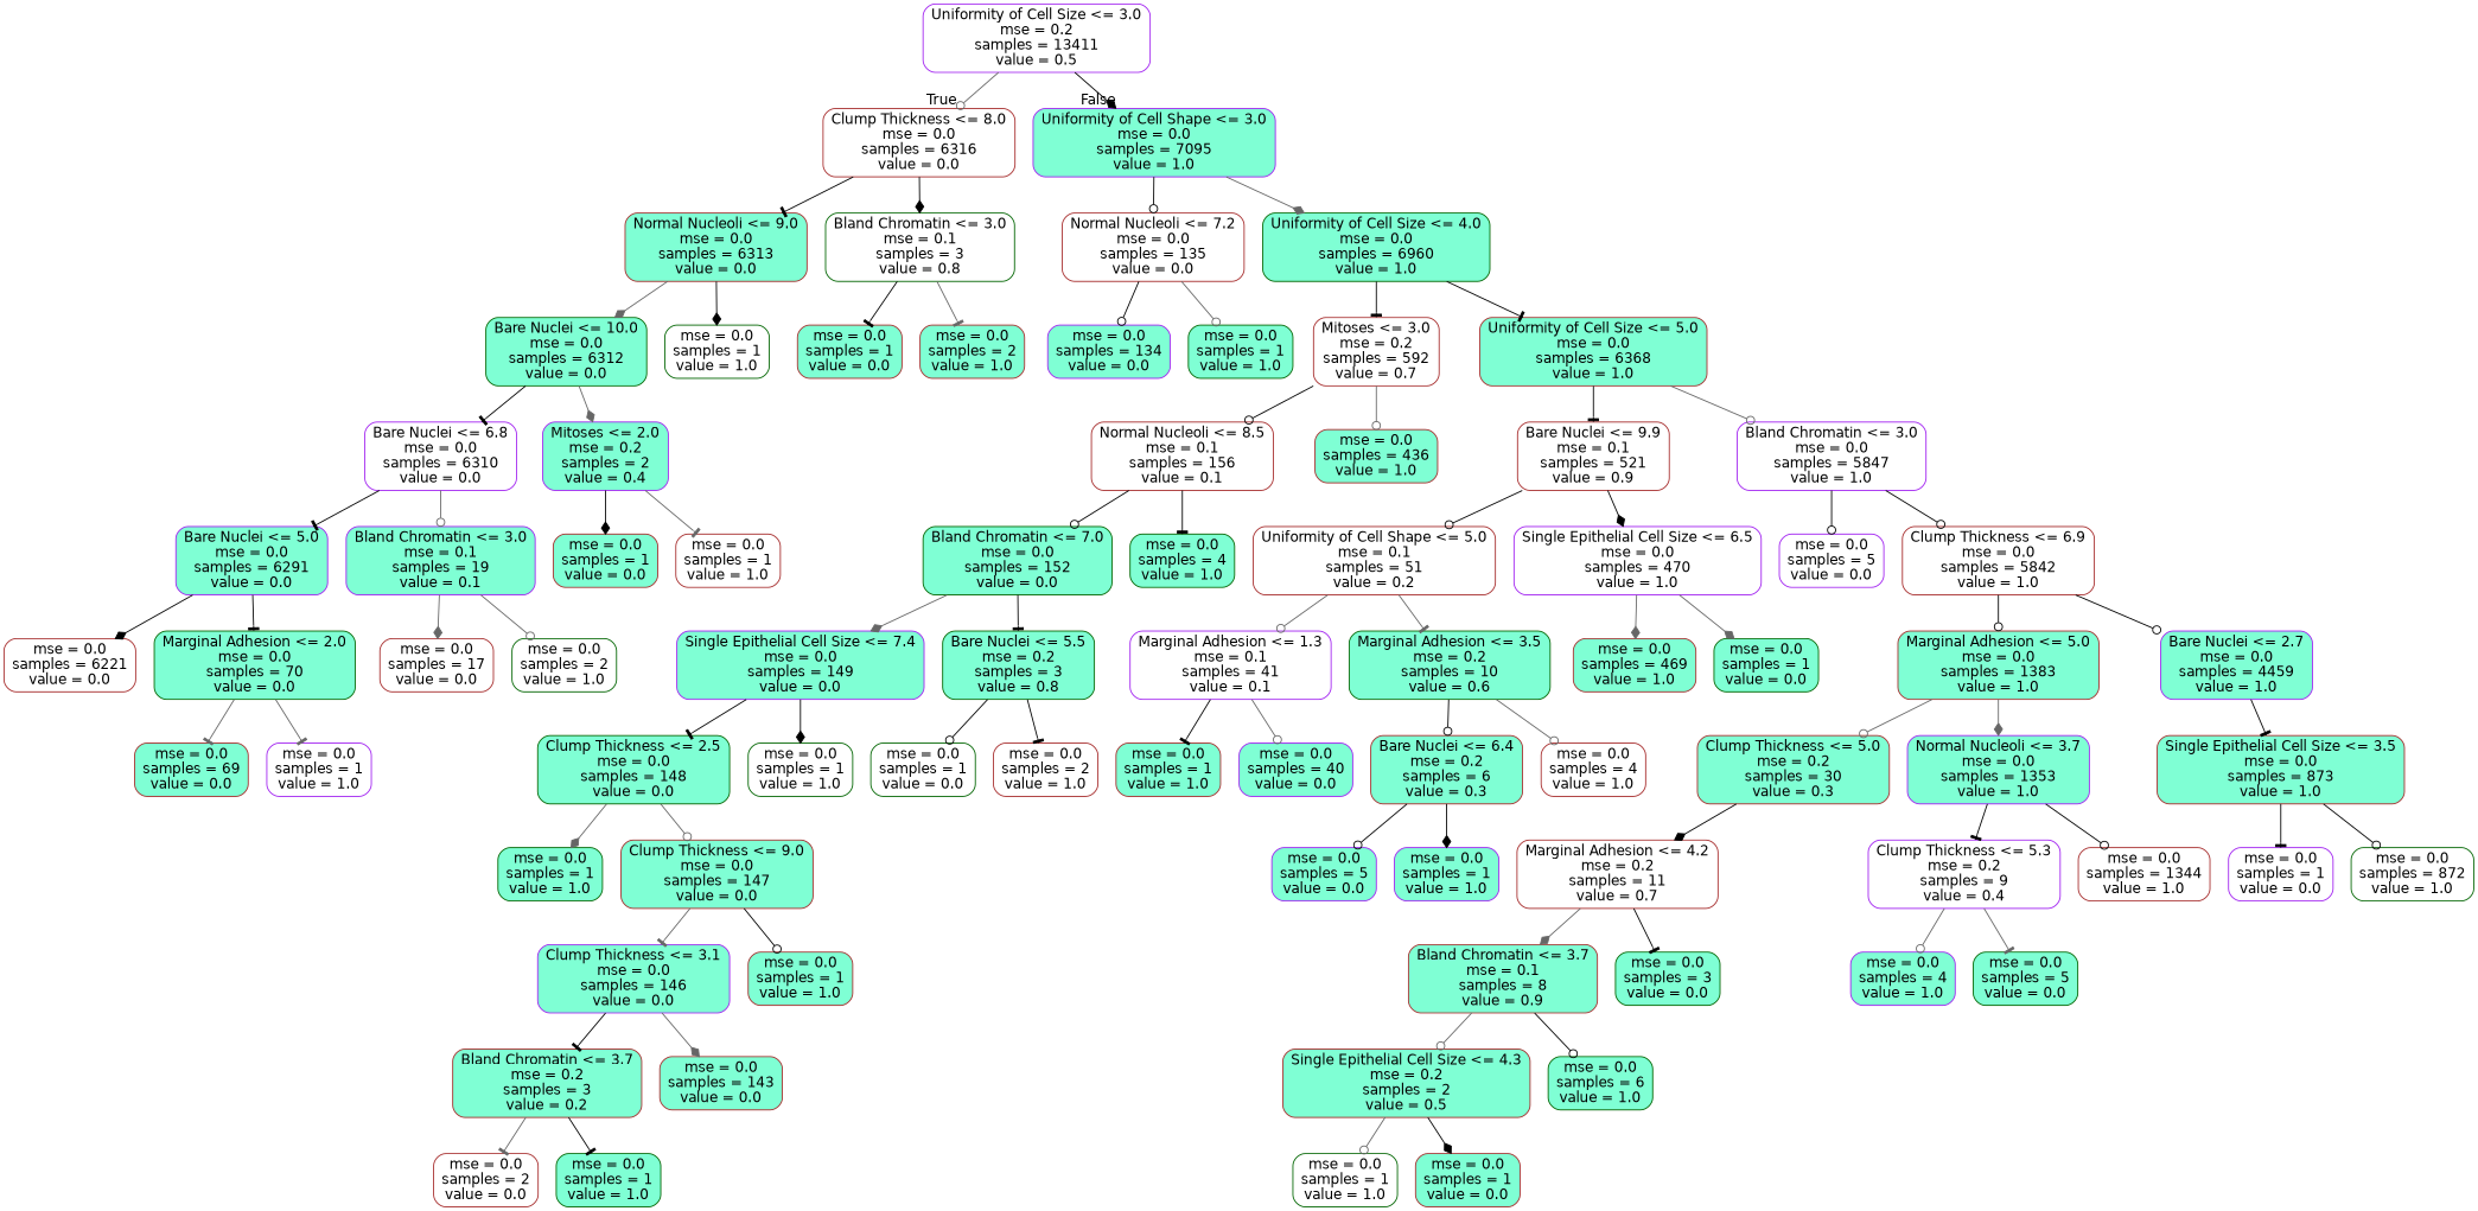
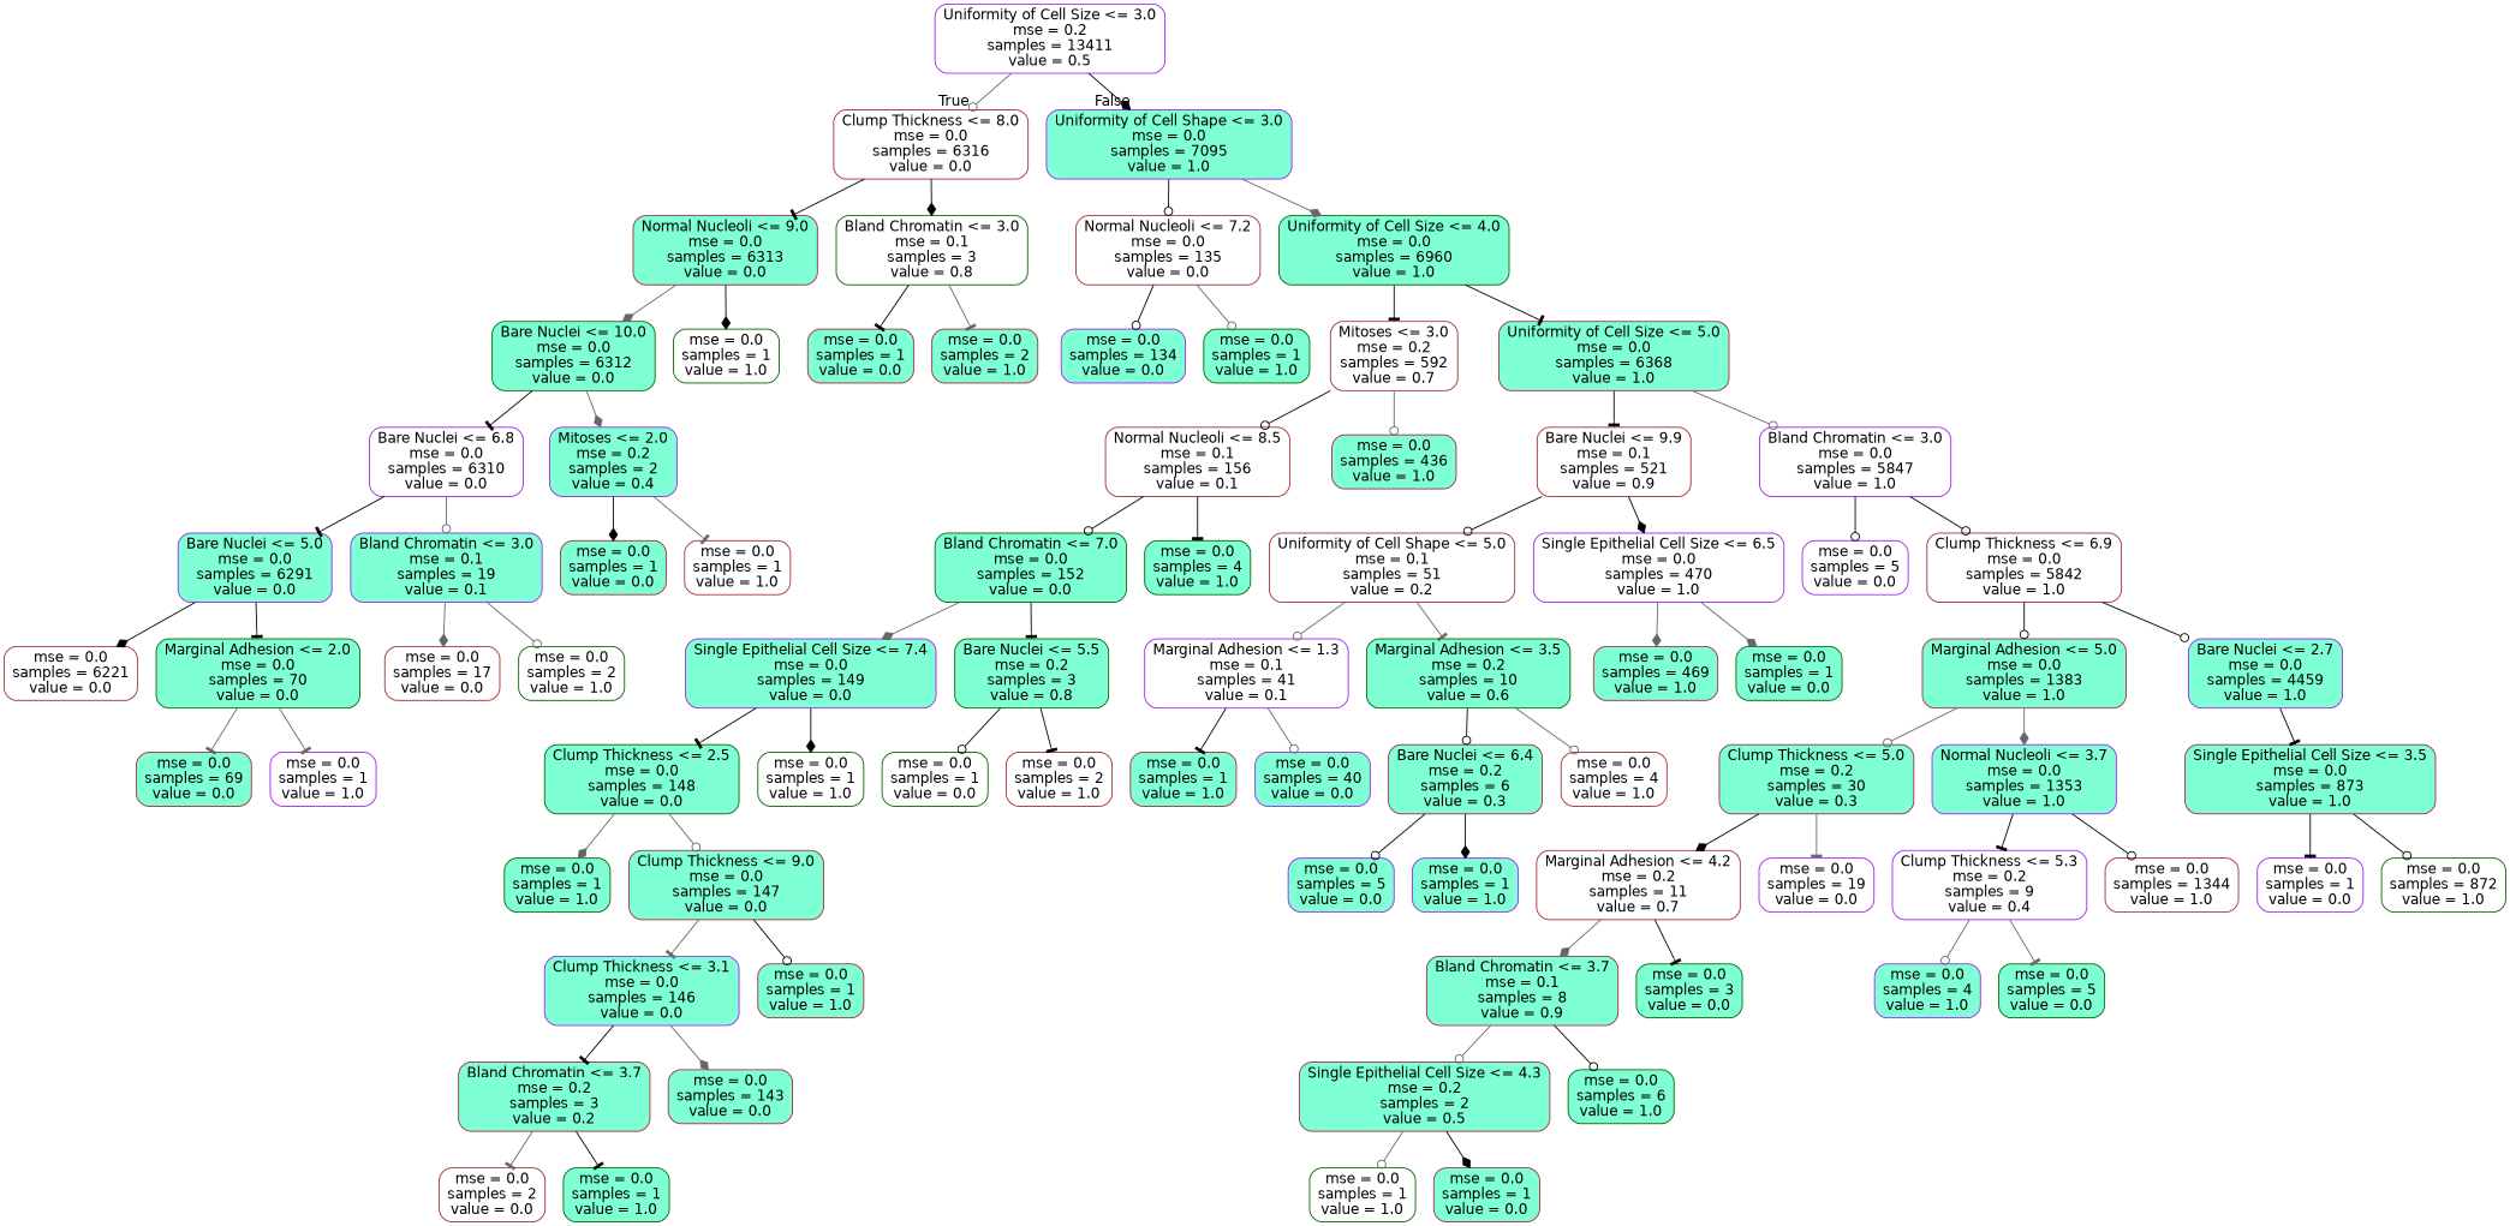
  digraph {
    node [color=brown fillcolor=aquamarine fontname=helvetica shape=box style="rounded,filled"]
    edge [arrowhead=odot color=black fontname=helvetica]
    n1 [color=purple fillcolor=white label="Uniformity of Cell Size <= 3.0\nmse = 0.2\nsamples = 13411\nvalue = 0.5"]
    n2 [fillcolor=white label="Clump Thickness <= 8.0\nmse = 0.0\nsamples = 6316\nvalue = 0.0"]
    n3 [color=purple label="Uniformity of Cell Shape <= 3.0\nmse = 0.0\nsamples = 7095\nvalue = 1.0"]
    n4 [label="Normal Nucleoli <= 9.0\nmse = 0.0\nsamples = 6313\nvalue = 0.0"]
    n5 [color=darkgreen fillcolor=white label="Bland Chromatin <= 3.0\nmse = 0.1\nsamples = 3\nvalue = 0.8"]
    n6 [fillcolor=white label="Normal Nucleoli <= 7.2\nmse = 0.0\nsamples = 135\nvalue = 0.0"]
    n7 [color=darkgreen label="Uniformity of Cell Size <= 4.0\nmse = 0.0\nsamples = 6960\nvalue = 1.0"]
    n8 [color=darkgreen label="Bare Nuclei <= 10.0\nmse = 0.0\nsamples = 6312\nvalue = 0.0"]
    n9 [color=darkgreen fillcolor=white label="mse = 0.0\nsamples = 1\nvalue = 1.0"]
    n10 [label="mse = 0.0\nsamples = 1\nvalue = 0.0"]
    n11 [label="mse = 0.0\nsamples = 2\nvalue = 1.0"]
    n12 [color=purple fillcolor=white label="Bare Nuclei <= 6.8\nmse = 0.0\nsamples = 6310\nvalue = 0.0"]
    n13 [color=purple label="Mitoses <= 2.0\nmse = 0.2\nsamples = 2\nvalue = 0.4"]
    n14 [color=purple label="Bare Nuclei <= 5.0\nmse = 0.0\nsamples = 6291\nvalue = 0.0"]
    n15 [color=purple label="Bland Chromatin <= 3.0\nmse = 0.1\nsamples = 19\nvalue = 0.1"]
    n16 [label="mse = 0.0\nsamples = 1\nvalue = 0.0"]
    n17 [fillcolor=white label="mse = 0.0\nsamples = 1\nvalue = 1.0"]
    n18 [fillcolor=white label="mse = 0.0\nsamples = 6221\nvalue = 0.0"]
    n19 [color=darkgreen label="Marginal Adhesion <= 2.0\nmse = 0.0\nsamples = 70\nvalue = 0.0"]
    n20 [fillcolor=white label="mse = 0.0\nsamples = 17\nvalue = 0.0"]
    n21 [color=darkgreen fillcolor=white label="mse = 0.0\nsamples = 2\nvalue = 1.0"]
    n22 [label="mse = 0.0\nsamples = 69\nvalue = 0.0"]
    n23 [color=purple fillcolor=white label="mse = 0.0\nsamples = 1\nvalue = 1.0"]
    n24 [color=purple label="mse = 0.0\nsamples = 134\nvalue = 0.0"]
    n25 [color=darkgreen label="mse = 0.0\nsamples = 1\nvalue = 1.0"]
    n26 [fillcolor=white label="Mitoses <= 3.0\nmse = 0.2\nsamples = 592\nvalue = 0.7"]
    n27 [label="Uniformity of Cell Size <= 5.0\nmse = 0.0\nsamples = 6368\nvalue = 1.0"]
    n28 [fillcolor=white label="Normal Nucleoli <= 8.5\nmse = 0.1\nsamples = 156\nvalue = 0.1"]
    n29 [label="mse = 0.0\nsamples = 436\nvalue = 1.0"]
    n30 [fillcolor=white label="Bare Nuclei <= 9.9\nmse = 0.1\nsamples = 521\nvalue = 0.9"]
    n31 [color=purple fillcolor=white label="Bland Chromatin <= 3.0\nmse = 0.0\nsamples = 5847\nvalue = 1.0"]
    n32 [color=darkgreen label="Bland Chromatin <= 7.0\nmse = 0.0\nsamples = 152\nvalue = 0.0"]
    n33 [color=darkgreen label="mse = 0.0\nsamples = 4\nvalue = 1.0"]
    n34 [color=purple label="Single Epithelial Cell Size <= 7.4\nmse = 0.0\nsamples = 149\nvalue = 0.0"]
    n35 [color=darkgreen label="Bare Nuclei <= 5.5\nmse = 0.2\nsamples = 3\nvalue = 0.8"]
    n36 [color=darkgreen label="Clump Thickness <= 2.5\nmse = 0.0\nsamples = 148\nvalue = 0.0"]
    n37 [color=darkgreen fillcolor=white label="mse = 0.0\nsamples = 1\nvalue = 1.0"]
    n38 [color=darkgreen fillcolor=white label="mse = 0.0\nsamples = 1\nvalue = 0.0"]
    n39 [fillcolor=white label="mse = 0.0\nsamples = 2\nvalue = 1.0"]
    n40 [color=darkgreen label="mse = 0.0\nsamples = 1\nvalue = 1.0"]
    n41 [label="Clump Thickness <= 9.0\nmse = 0.0\nsamples = 147\nvalue = 0.0"]
    n42 [color=purple label="Clump Thickness <= 3.1\nmse = 0.0\nsamples = 146\nvalue = 0.0"]
    n43 [label="mse = 0.0\nsamples = 1\nvalue = 1.0"]
    n44 [label="Bland Chromatin <= 3.7\nmse = 0.2\nsamples = 3\nvalue = 0.2"]
    n45 [label="mse = 0.0\nsamples = 143\nvalue = 0.0"]
    n46 [fillcolor=white label="mse = 0.0\nsamples = 2\nvalue = 0.0"]
    n47 [color=darkgreen label="mse = 0.0\nsamples = 1\nvalue = 1.0"]
    n48 [fillcolor=white label="Uniformity of Cell Shape <= 5.0\nmse = 0.1\nsamples = 51\nvalue = 0.2"]
    n49 [color=purple fillcolor=white label="Single Epithelial Cell Size <= 6.5\nmse = 0.0\nsamples = 470\nvalue = 1.0"]
    n50 [color=purple fillcolor=white label="mse = 0.0\nsamples = 5\nvalue = 0.0"]
    n51 [fillcolor=white label="Clump Thickness <= 6.9\nmse = 0.0\nsamples = 5842\nvalue = 1.0"]
    n52 [color=purple fillcolor=white label="Marginal Adhesion <= 1.3\nmse = 0.1\nsamples = 41\nvalue = 0.1"]
    n53 [color=darkgreen label="Marginal Adhesion <= 3.5\nmse = 0.2\nsamples = 10\nvalue = 0.6"]
    n54 [label="mse = 0.0\nsamples = 469\nvalue = 1.0"]
    n55 [color=darkgreen label="mse = 0.0\nsamples = 1\nvalue = 0.0"]
    n56 [label="mse = 0.0\nsamples = 1\nvalue = 1.0"]
    n57 [color=purple label="mse = 0.0\nsamples = 40\nvalue = 0.0"]
    n58 [label="Bare Nuclei <= 6.4\nmse = 0.2\nsamples = 6\nvalue = 0.3"]
    n59 [fillcolor=white label="mse = 0.0\nsamples = 4\nvalue = 1.0"]
    n60 [color=purple label="mse = 0.0\nsamples = 5\nvalue = 0.0"]
    n61 [color=purple label="mse = 0.0\nsamples = 1\nvalue = 1.0"]
    n62 [label="Marginal Adhesion <= 5.0\nmse = 0.0\nsamples = 1383\nvalue = 1.0"]
    n63 [color=purple label="Bare Nuclei <= 2.7\nmse = 0.0\nsamples = 4459\nvalue = 1.0"]
    n64 [label="Clump Thickness <= 5.0\nmse = 0.2\nsamples = 30\nvalue = 0.3"]
    n65 [color=purple label="Normal Nucleoli <= 3.7\nmse = 0.0\nsamples = 1353\nvalue = 1.0"]
    n66 [label="Single Epithelial Cell Size <= 3.5\nmse = 0.0\nsamples = 873\nvalue = 1.0"]
    n67 [fillcolor=white label="Marginal Adhesion <= 4.2\nmse = 0.2\nsamples = 11\nvalue = 0.7"]
+   n68 [color=purple fillcolor=white label="mse = 0.0\nsamples = 19\nvalue = 0.0"]
    n69 [color=purple fillcolor=white label="Clump Thickness <= 5.3\nmse = 0.2\nsamples = 9\nvalue = 0.4"]
    n70 [fillcolor=white label="mse = 0.0\nsamples = 1344\nvalue = 1.0"]
    n71 [label="Bland Chromatin <= 3.7\nmse = 0.1\nsamples = 8\nvalue = 0.9"]
    n72 [color=darkgreen label="mse = 0.0\nsamples = 3\nvalue = 0.0"]
    n73 [label="Single Epithelial Cell Size <= 4.3\nmse = 0.2\nsamples = 2\nvalue = 0.5"]
    n74 [color=darkgreen label="mse = 0.0\nsamples = 6\nvalue = 1.0"]
    n75 [color=darkgreen fillcolor=white label="mse = 0.0\nsamples = 1\nvalue = 1.0"]
    n76 [label="mse = 0.0\nsamples = 1\nvalue = 0.0"]
    n77 [color=purple label="mse = 0.0\nsamples = 4\nvalue = 1.0"]
    n78 [color=darkgreen label="mse = 0.0\nsamples = 5\nvalue = 0.0"]
    n79 [color=purple fillcolor=white label="mse = 0.0\nsamples = 1\nvalue = 0.0"]
    n80 [color=darkgreen fillcolor=white label="mse = 0.0\nsamples = 872\nvalue = 1.0"]
    n1 -> n2 [color=gray40 headlabel=True labelangle=45 labeldistance=2.5]
    n1 -> n3 [arrowhead=diamond headlabel=False labelangle=-45 labeldistance=2.5]
    n2 -> n4 [arrowhead=tee]
    n2 -> n5 [arrowhead=diamond]
    n3 -> n6
    n3 -> n7 [arrowhead=diamond color=gray40]
    n4 -> n8 [arrowhead=diamond color=gray40]
    n4 -> n9 [arrowhead=diamond]
    n5 -> n10 [arrowhead=tee]
    n5 -> n11 [arrowhead=tee color=gray40]
    n6 -> n24
    n6 -> n25 [color=gray40]
    n7 -> n26 [arrowhead=tee]
    n7 -> n27 [arrowhead=tee]
    n8 -> n12 [arrowhead=tee]
    n8 -> n13 [arrowhead=diamond color=gray40]
    n12 -> n14 [arrowhead=tee]
    n12 -> n15 [color=gray40]
    n13 -> n16 [arrowhead=diamond]
    n13 -> n17 [arrowhead=tee color=gray40]
    n14 -> n18 [arrowhead=diamond]
    n14 -> n19 [arrowhead=tee]
    n15 -> n20 [arrowhead=diamond color=gray40]
    n15 -> n21 [color=gray40]
    n19 -> n22 [arrowhead=tee color=gray40]
    n19 -> n23 [arrowhead=tee color=gray40]
    n26 -> n28
    n26 -> n29 [color=gray40]
    n27 -> n30 [arrowhead=tee]
    n27 -> n31 [color=gray40]
    n28 -> n32
    n28 -> n33 [arrowhead=tee]
    n30 -> n48
    n30 -> n49 [arrowhead=diamond]
    n31 -> n50
    n31 -> n51
    n32 -> n34 [arrowhead=diamond color=gray40]
    n32 -> n35 [arrowhead=tee]
    n34 -> n36 [arrowhead=tee]
    n34 -> n37 [arrowhead=diamond]
    n35 -> n38
    n35 -> n39 [arrowhead=tee]
    n36 -> n40 [arrowhead=diamond color=gray40]
    n36 -> n41 [color=gray40]
    n41 -> n42 [arrowhead=tee color=gray40]
    n41 -> n43
    n42 -> n44 [arrowhead=tee]
    n42 -> n45 [arrowhead=diamond color=gray40]
    n44 -> n46 [arrowhead=tee color=gray40]
    n44 -> n47 [arrowhead=tee]
    n48 -> n52 [color=gray40]
    n48 -> n53 [arrowhead=tee color=gray40]
    n49 -> n54 [arrowhead=diamond color=gray40]
    n49 -> n55 [arrowhead=diamond color=gray40]
    n51 -> n62
    n51 -> n63
    n52 -> n56 [arrowhead=tee]
    n52 -> n57 [color=gray40]
    n53 -> n58
    n53 -> n59 [color=gray40]
    n58 -> n60
    n58 -> n61 [arrowhead=diamond]
    n62 -> n64 [color=gray40]
    n62 -> n65 [arrowhead=diamond color=gray40]
    n63 -> n66 [arrowhead=tee]
    n64 -> n67 [arrowhead=diamond]
+   n64 -> n68 [arrowhead=tee color=gray40]
    n65 -> n69 [arrowhead=tee]
    n65 -> n70
    n66 -> n79 [arrowhead=tee]
    n66 -> n80
    n67 -> n71 [arrowhead=diamond color=gray40]
    n67 -> n72 [arrowhead=tee]
    n69 -> n77 [color=gray40]
    n69 -> n78 [arrowhead=tee color=gray40]
    n71 -> n73 [color=gray40]
    n71 -> n74
    n73 -> n75 [color=gray40]
    n73 -> n76 [arrowhead=diamond]
  }
